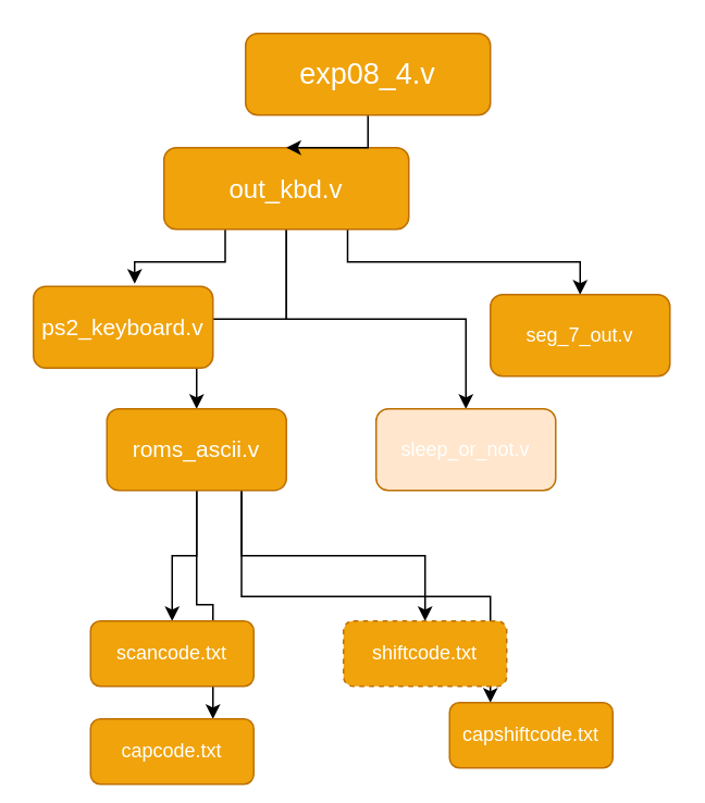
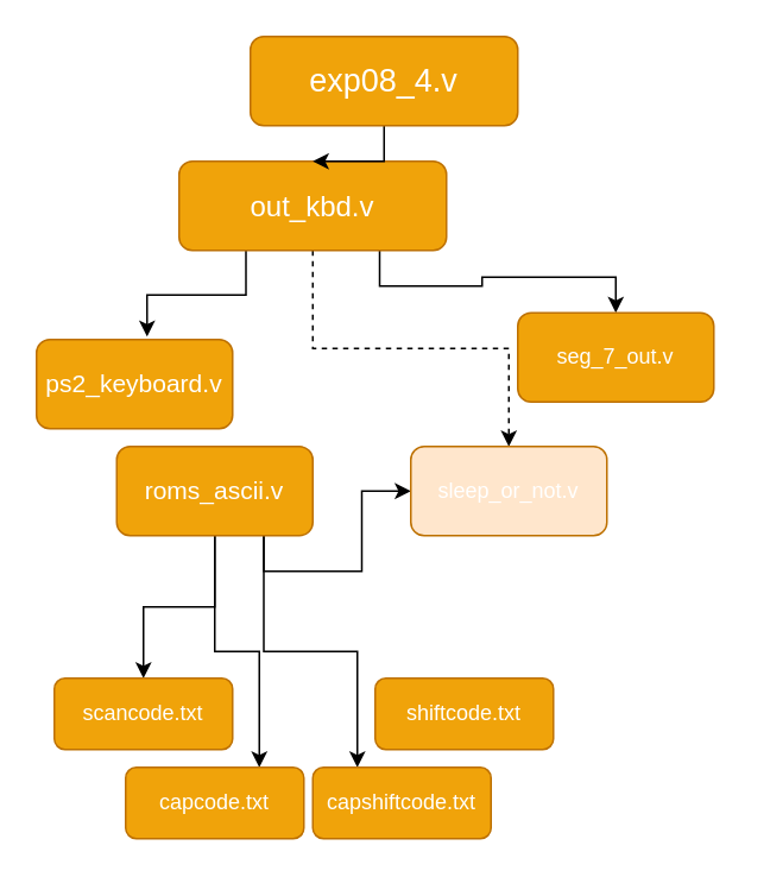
  <mxCell id="0" />
  <mxCell id="1" parent="0" />
  <mxCell id="2" style="edgeStyle=orthogonalEdgeStyle;rounded=0;orthogonalLoop=1;jettySize=auto;html=1;exitX=0.75;exitY=1;exitDx=0;exitDy=0;entryX=0.5;entryY=0;entryDx=0;entryDy=0;" parent="1" source="6" target="14" edge="1"><mxGeometry relative="1" as="geometry" /></mxCell>
  <mxCell id="3" style="edgeStyle=orthogonalEdgeStyle;rounded=0;orthogonalLoop=1;jettySize=auto;html=1;exitX=0.25;exitY=1;exitDx=0;exitDy=0;entryX=0.564;entryY=-0.033;entryDx=0;entryDy=0;entryPerimeter=0;" parent="1" source="6" target="7" edge="1"><mxGeometry relative="1" as="geometry" /></mxCell>
- <mxCell id="4" style="edgeStyle=orthogonalEdgeStyle;rounded=0;orthogonalLoop=1;jettySize=auto;html=1;exitX=0.5;exitY=1;exitDx=0;exitDy=0;entryX=0.5;entryY=0;entryDx=0;entryDy=0;" parent="1" source="6" target="13" edge="1"><mxGeometry relative="1" as="geometry" /></mxCell>
- <mxCell id="5" style="edgeStyle=orthogonalEdgeStyle;rounded=0;orthogonalLoop=1;jettySize=auto;html=1;exitX=0.5;exitY=1;exitDx=0;exitDy=0;entryX=0.5;entryY=0;entryDx=0;entryDy=0;" parent="1" source="6" target="12" edge="1"><mxGeometry relative="1" as="geometry" /></mxCell>
+ <mxCell id="4" style="edgeStyle=orthogonalEdgeStyle;rounded=0;orthogonalLoop=1;jettySize=auto;html=1;exitX=0.5;exitY=1;exitDx=0;exitDy=0;entryX=0.5;entryY=0;entryDx=0;entryDy=0;dashed=1;" parent="1" source="6" target="13" edge="1"><mxGeometry relative="1" as="geometry" /></mxCell>
  <mxCell id="6" value="&lt;div class=&quot;O0&quot; style=&quot;margin-top: 0pt ; margin-bottom: 0pt ; margin-left: 0.38in ; text-indent: -0.38in&quot;&gt;&lt;font style=&quot;font-size: 16px&quot;&gt;out_kbd.v&lt;/font&gt;&lt;/div&gt;" style="rounded=1;whiteSpace=wrap;html=1;fillColor=#f0a30a;strokeColor=#BD7000;fontColor=#ffffff;shadow=0;glass=0;" parent="1" vertex="1"><mxGeometry x="100" y="90" width="150" height="50" as="geometry" /></mxCell>
- <mxCell id="7" value="&lt;div class=&quot;O0&quot; style=&quot;margin-top: 0pt ; margin-bottom: 0pt ; margin-left: 0.38in ; text-indent: -0.38in&quot;&gt;&lt;font style=&quot;font-size: 14px&quot;&gt;ps2_keyboard.v&lt;/font&gt;&lt;/div&gt;" style="rounded=1;whiteSpace=wrap;html=1;shadow=0;glass=0;fillColor=#f0a30a;strokeColor=#BD7000;fontColor=#ffffff;" parent="1" vertex="1"><mxGeometry x="20" y="175" width="110" height="50" as="geometry" /></mxCell>
+ <mxCell id="7" value="&lt;div class=&quot;O0&quot; style=&quot;margin-top: 0pt ; margin-bottom: 0pt ; margin-left: 0.38in ; text-indent: -0.38in&quot;&gt;&lt;font style=&quot;font-size: 14px&quot;&gt;ps2_keyboard.v&lt;/font&gt;&lt;/div&gt;" style="rounded=1;whiteSpace=wrap;html=1;shadow=0;glass=0;fillColor=#f0a30a;strokeColor=#BD7000;fontColor=#ffffff;" parent="1" vertex="1"><mxGeometry x="20" y="190" width="110" height="50" as="geometry" /></mxCell>
  <mxCell id="8" style="edgeStyle=orthogonalEdgeStyle;rounded=0;orthogonalLoop=1;jettySize=auto;html=1;exitX=0.5;exitY=1;exitDx=0;exitDy=0;entryX=0.5;entryY=0;entryDx=0;entryDy=0;" parent="1" source="12" target="16" edge="1"><mxGeometry relative="1" as="geometry" /></mxCell>
- <mxCell id="9" style="edgeStyle=orthogonalEdgeStyle;rounded=0;orthogonalLoop=1;jettySize=auto;html=1;exitX=0.75;exitY=1;exitDx=0;exitDy=0;entryX=0.5;entryY=0;entryDx=0;entryDy=0;" parent="1" source="12" target="17" edge="1"><mxGeometry relative="1" as="geometry" /></mxCell>
+ <mxCell id="9" style="edgeStyle=orthogonalEdgeStyle;rounded=0;orthogonalLoop=1;jettySize=auto;html=1;exitX=0.75;exitY=1;exitDx=0;exitDy=0;" parent="1" source="12" target="13" edge="1"><mxGeometry relative="1" as="geometry" /></mxCell>
  <mxCell id="10" style="edgeStyle=orthogonalEdgeStyle;rounded=0;orthogonalLoop=1;jettySize=auto;html=1;exitX=0.5;exitY=1;exitDx=0;exitDy=0;entryX=0.75;entryY=0;entryDx=0;entryDy=0;" parent="1" source="12" target="18" edge="1"><mxGeometry relative="1" as="geometry" /></mxCell>
  <mxCell id="11" style="edgeStyle=orthogonalEdgeStyle;rounded=0;orthogonalLoop=1;jettySize=auto;html=1;exitX=0.75;exitY=1;exitDx=0;exitDy=0;entryX=0.25;entryY=0;entryDx=0;entryDy=0;" parent="1" source="12" target="19" edge="1"><mxGeometry relative="1" as="geometry" /></mxCell>
  <mxCell id="12" value="&lt;div class=&quot;O0&quot; style=&quot;margin-top: 0pt ; margin-bottom: 0pt ; margin-left: 0.38in ; text-indent: -0.38in ; font-size: 14px&quot;&gt;roms_ascii.v&lt;/div&gt;" style="rounded=1;whiteSpace=wrap;html=1;shadow=0;glass=0;fillColor=#f0a30a;strokeColor=#BD7000;fontColor=#ffffff;" parent="1" vertex="1"><mxGeometry x="65" y="250" width="110" height="50" as="geometry" /></mxCell>
  <mxCell id="13" value="&lt;div class=&quot;O0&quot; style=&quot;margin-top: 0pt ; margin-bottom: 0pt ; margin-left: 0.38in ; text-indent: -0.38in&quot;&gt;sleep_or_not.v&lt;/div&gt;" style="rounded=1;whiteSpace=wrap;html=1;shadow=0;glass=0;fillColor=#ffe6cc;strokeColor=#BD7000;fontColor=#ffffff;" parent="1" vertex="1"><mxGeometry x="230" y="250" width="110" height="50" as="geometry" /></mxCell>
- <mxCell id="14" value="&lt;div class=&quot;O0&quot; style=&quot;margin-top: 0pt ; margin-bottom: 0pt ; margin-left: 0.38in ; text-indent: -0.38in&quot;&gt;seg_7_out.v&lt;/div&gt;" style="rounded=1;whiteSpace=wrap;html=1;shadow=0;glass=0;fillColor=#f0a30a;strokeColor=#BD7000;fontColor=#ffffff;" parent="1" vertex="1"><mxGeometry x="300" y="180" width="110" height="50" as="geometry" /></mxCell>
+ <mxCell id="14" value="&lt;div class=&quot;O0&quot; style=&quot;margin-top: 0pt ; margin-bottom: 0pt ; margin-left: 0.38in ; text-indent: -0.38in&quot;&gt;seg_7_out.v&lt;/div&gt;" style="rounded=1;whiteSpace=wrap;html=1;shadow=0;glass=0;fillColor=#f0a30a;strokeColor=#BD7000;fontColor=#ffffff;" parent="1" vertex="1"><mxGeometry x="290" y="175" width="110" height="50" as="geometry" /></mxCell>
  <mxCell id="15" style="edgeStyle=orthogonalEdgeStyle;rounded=0;orthogonalLoop=1;jettySize=auto;html=1;exitX=0.5;exitY=1;exitDx=0;exitDy=0;" parent="1" source="6" target="6" edge="1"><mxGeometry relative="1" as="geometry" /></mxCell>
- <mxCell id="16" value="&lt;div class=&quot;O0&quot; style=&quot;margin-top: 0pt ; margin-bottom: 0pt ; margin-left: 0.38in ; text-indent: -0.38in&quot;&gt;scancode.txt&lt;/div&gt;" style="rounded=1;whiteSpace=wrap;html=1;shadow=0;glass=0;fillColor=#f0a30a;strokeColor=#BD7000;fontColor=#ffffff;" parent="1" vertex="1"><mxGeometry x="55" y="380" width="100" height="40" as="geometry" /></mxCell>
- <mxCell id="17" value="&lt;div class=&quot;O0&quot; style=&quot;margin-top: 0pt ; margin-bottom: 0pt ; margin-left: 0.38in ; text-indent: -0.38in&quot;&gt;shiftcode.txt&lt;/div&gt;" style="rounded=1;whiteSpace=wrap;html=1;shadow=0;glass=0;fillColor=#f0a30a;strokeColor=#BD7000;fontColor=#ffffff;dashed=1;" parent="1" vertex="1"><mxGeometry x="210" y="380" width="100" height="40" as="geometry" /></mxCell>
- <mxCell id="18" value="&lt;div class=&quot;O0&quot; style=&quot;margin-top: 0pt ; margin-bottom: 0pt ; margin-left: 0.38in ; text-indent: -0.38in&quot;&gt;capcode.txt&lt;/div&gt;" style="rounded=1;whiteSpace=wrap;html=1;shadow=0;glass=0;fillColor=#f0a30a;strokeColor=#BD7000;fontColor=#ffffff;" parent="1" vertex="1"><mxGeometry x="55" y="440" width="100" height="40" as="geometry" /></mxCell>
- <mxCell id="19" value="&lt;div class=&quot;O0&quot; style=&quot;margin-top: 0pt ; margin-bottom: 0pt ; margin-left: 0.38in ; text-indent: -0.38in&quot;&gt;capshiftcode.txt&lt;/div&gt;" style="rounded=1;whiteSpace=wrap;html=1;shadow=0;glass=0;fillColor=#f0a30a;strokeColor=#BD7000;fontColor=#ffffff;" parent="1" vertex="1"><mxGeometry x="275" y="430" width="100" height="40" as="geometry" /></mxCell>
+ <mxCell id="16" value="&lt;div class=&quot;O0&quot; style=&quot;margin-top: 0pt ; margin-bottom: 0pt ; margin-left: 0.38in ; text-indent: -0.38in&quot;&gt;scancode.txt&lt;/div&gt;" style="rounded=1;whiteSpace=wrap;html=1;shadow=0;glass=0;fillColor=#f0a30a;strokeColor=#BD7000;fontColor=#ffffff;" parent="1" vertex="1"><mxGeometry x="30" y="380" width="100" height="40" as="geometry" /></mxCell>
+ <mxCell id="17" value="&lt;div class=&quot;O0&quot; style=&quot;margin-top: 0pt ; margin-bottom: 0pt ; margin-left: 0.38in ; text-indent: -0.38in&quot;&gt;shiftcode.txt&lt;/div&gt;" style="rounded=1;whiteSpace=wrap;html=1;shadow=0;glass=0;fillColor=#f0a30a;strokeColor=#BD7000;fontColor=#ffffff;" parent="1" vertex="1"><mxGeometry x="210" y="380" width="100" height="40" as="geometry" /></mxCell>
+ <mxCell id="18" value="&lt;div class=&quot;O0&quot; style=&quot;margin-top: 0pt ; margin-bottom: 0pt ; margin-left: 0.38in ; text-indent: -0.38in&quot;&gt;capcode.txt&lt;/div&gt;" style="rounded=1;whiteSpace=wrap;html=1;shadow=0;glass=0;fillColor=#f0a30a;strokeColor=#BD7000;fontColor=#ffffff;" parent="1" vertex="1"><mxGeometry x="70" y="430" width="100" height="40" as="geometry" /></mxCell>
+ <mxCell id="19" value="&lt;div class=&quot;O0&quot; style=&quot;margin-top: 0pt ; margin-bottom: 0pt ; margin-left: 0.38in ; text-indent: -0.38in&quot;&gt;capshiftcode.txt&lt;/div&gt;" style="rounded=1;whiteSpace=wrap;html=1;shadow=0;glass=0;fillColor=#f0a30a;strokeColor=#BD7000;fontColor=#ffffff;" parent="1" vertex="1"><mxGeometry x="175" y="430" width="100" height="40" as="geometry" /></mxCell>
  <mxCell id="20" style="edgeStyle=orthogonalEdgeStyle;rounded=0;orthogonalLoop=1;jettySize=auto;html=1;exitX=0.5;exitY=1;exitDx=0;exitDy=0;" parent="1" source="19" target="19" edge="1"><mxGeometry relative="1" as="geometry" /></mxCell>
  <mxCell id="21" style="edgeStyle=orthogonalEdgeStyle;rounded=0;orthogonalLoop=1;jettySize=auto;html=1;exitX=0.5;exitY=1;exitDx=0;exitDy=0;entryX=0.5;entryY=0;entryDx=0;entryDy=0;" parent="1" source="22" target="6" edge="1"><mxGeometry relative="1" as="geometry" /></mxCell>
- <mxCell id="22" value="&lt;div class=&quot;O0&quot; style=&quot;margin-top: 0pt ; margin-bottom: 0pt ; margin-left: 0.38in ; text-indent: -0.38in&quot;&gt;&lt;font style=&quot;font-size: 18px&quot;&gt;exp08_4.v&lt;/font&gt;&lt;/div&gt;" style="rounded=1;whiteSpace=wrap;html=1;fillColor=#f0a30a;strokeColor=#BD7000;fontColor=#ffffff;shadow=0;glass=0;" parent="1" vertex="1"><mxGeometry x="150" y="20" width="150" height="50" as="geometry" /></mxCell>
+ <mxCell id="22" value="&lt;div class=&quot;O0&quot; style=&quot;margin-top: 0pt ; margin-bottom: 0pt ; margin-left: 0.38in ; text-indent: -0.38in&quot;&gt;&lt;font style=&quot;font-size: 18px&quot;&gt;exp08_4.v&lt;/font&gt;&lt;/div&gt;" style="rounded=1;whiteSpace=wrap;html=1;fillColor=#f0a30a;strokeColor=#BD7000;fontColor=#ffffff;shadow=0;glass=0;" parent="1" vertex="1"><mxGeometry x="140" y="20" width="150" height="50" as="geometry" /></mxCell>
